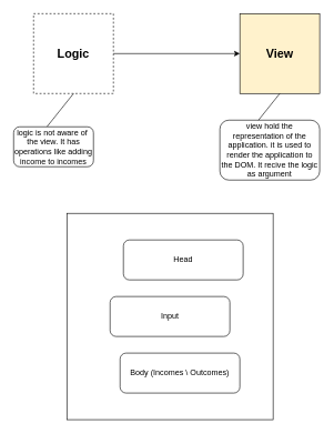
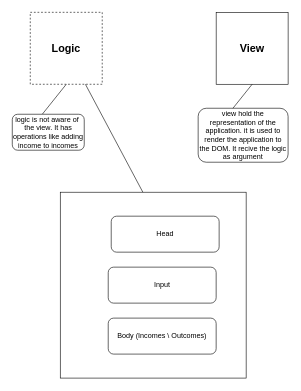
  <mxCell id="0" />
  <mxCell id="1" parent="0" />
  <mxCell id="2" value="&lt;font style=&quot;font-size: 18px&quot;&gt;&lt;b&gt;Logic&lt;/b&gt;&lt;/font&gt;" style="whiteSpace=wrap;html=1;aspect=fixed;dashed=1;" parent="1" vertex="1"><mxGeometry x="50" y="20" width="120" height="120" as="geometry" /></mxCell>
- <mxCell id="3" value="&lt;font style=&quot;font-size: 18px&quot;&gt;&lt;b&gt;View&lt;/b&gt;&lt;/font&gt;" style="whiteSpace=wrap;html=1;aspect=fixed;fillColor=#fff2cc;" parent="1" vertex="1"><mxGeometry x="360" y="20" width="120" height="120" as="geometry" /></mxCell>
- <mxCell id="4" value="" style="endArrow=classic;html=1;entryX=0;entryY=0.5;entryDx=0;entryDy=0;" parent="1" source="2" target="3" edge="1"><mxGeometry width="50" height="50" relative="1" as="geometry"><mxPoint x="250" y="130" as="sourcePoint" /><mxPoint x="300" y="80" as="targetPoint" /></mxGeometry></mxCell>
+ <mxCell id="3" value="&lt;font style=&quot;font-size: 18px&quot;&gt;&lt;b&gt;View&lt;/b&gt;&lt;/font&gt;" style="whiteSpace=wrap;html=1;aspect=fixed;" parent="1" vertex="1"><mxGeometry x="360" y="20" width="120" height="120" as="geometry" /></mxCell>
+ <mxCell id="4" value="" style="endArrow=classic;html=1;" parent="1" source="2" target="10" edge="1"><mxGeometry width="50" height="50" relative="1" as="geometry"><mxPoint x="250" y="130" as="sourcePoint" /><mxPoint x="300" y="80" as="targetPoint" /></mxGeometry></mxCell>
  <mxCell id="5" value="" style="endArrow=none;html=1;entryX=0.5;entryY=1;entryDx=0;entryDy=0;" parent="1" target="2" edge="1"><mxGeometry width="50" height="50" relative="1" as="geometry"><mxPoint x="70" y="190" as="sourcePoint" /><mxPoint x="300" y="70" as="targetPoint" /></mxGeometry></mxCell>
  <mxCell id="6" value="logic is not aware of&amp;nbsp; the view. It has operations like adding income to incomes" style="rounded=1;whiteSpace=wrap;html=1;" parent="1" vertex="1"><mxGeometry x="20" y="190" width="120" height="60" as="geometry" /></mxCell>
  <mxCell id="7" value="" style="endArrow=none;html=1;entryX=0.5;entryY=1;entryDx=0;entryDy=0;" parent="1" edge="1"><mxGeometry width="50" height="50" relative="1" as="geometry"><mxPoint x="380" y="190" as="sourcePoint" /><mxPoint x="420" y="140" as="targetPoint" /></mxGeometry></mxCell>
  <mxCell id="8" value="view hold the representation of the application. it is used to render the application to the DOM. It recive the logic as argument" style="rounded=1;whiteSpace=wrap;html=1;" parent="1" vertex="1"><mxGeometry x="330" y="180" width="150" height="90" as="geometry" /></mxCell>
  <mxCell id="9" value="" style="whiteSpace=wrap;html=1;aspect=fixed;" vertex="1" parent="1"><mxGeometry x="100" y="320" width="310" height="310" as="geometry" /></mxCell>
  <mxCell id="10" value="Head" style="rounded=1;whiteSpace=wrap;html=1;" vertex="1" parent="1"><mxGeometry x="185" y="360" width="180" height="60" as="geometry" /></mxCell>
- <mxCell id="11" value="Input" style="rounded=1;whiteSpace=wrap;html=1;" vertex="1" parent="1"><mxGeometry x="165" y="445" width="180" height="60" as="geometry" /></mxCell>
+ <mxCell id="11" value="Input" style="rounded=1;whiteSpace=wrap;html=1;" vertex="1" parent="1"><mxGeometry x="180" y="445" width="180" height="60" as="geometry" /></mxCell>
  <mxCell id="12" value="Body (Incomes \ Outcomes)" style="rounded=1;whiteSpace=wrap;html=1;" vertex="1" parent="1"><mxGeometry x="180" y="530" width="180" height="60" as="geometry" /></mxCell>
